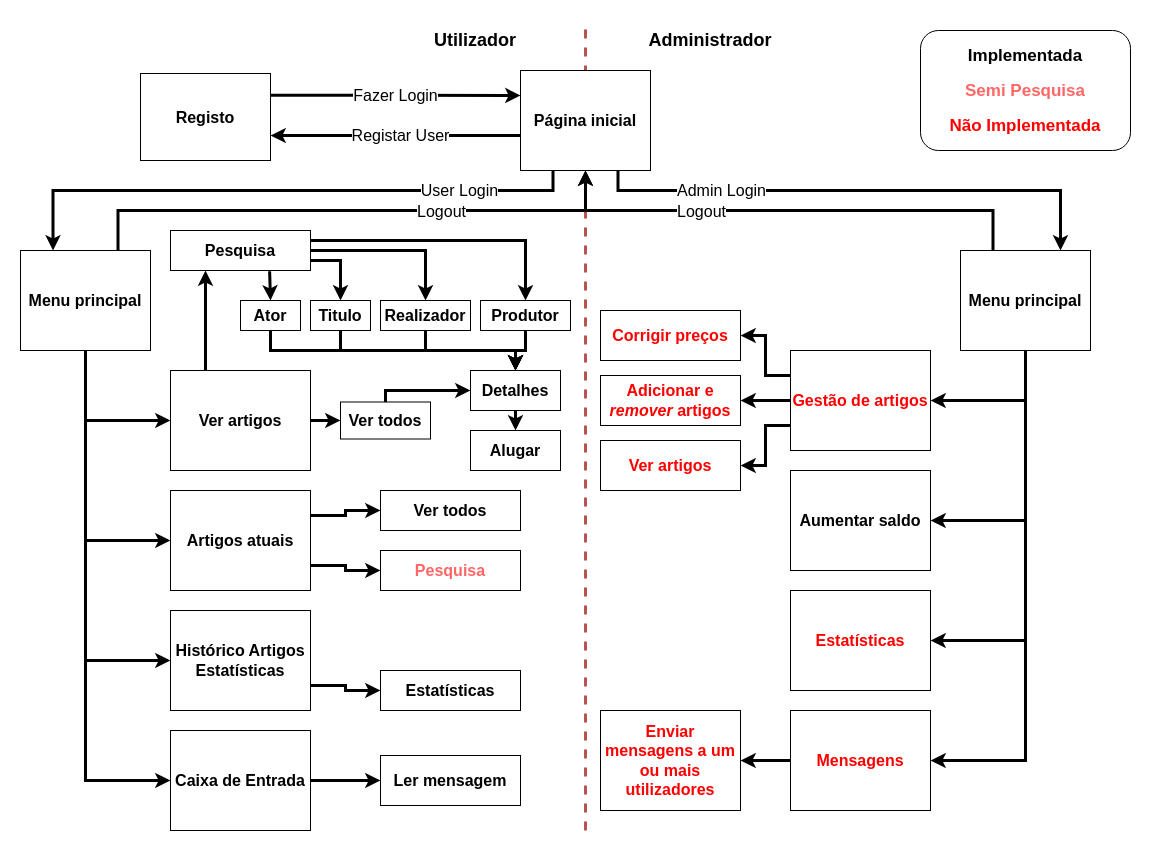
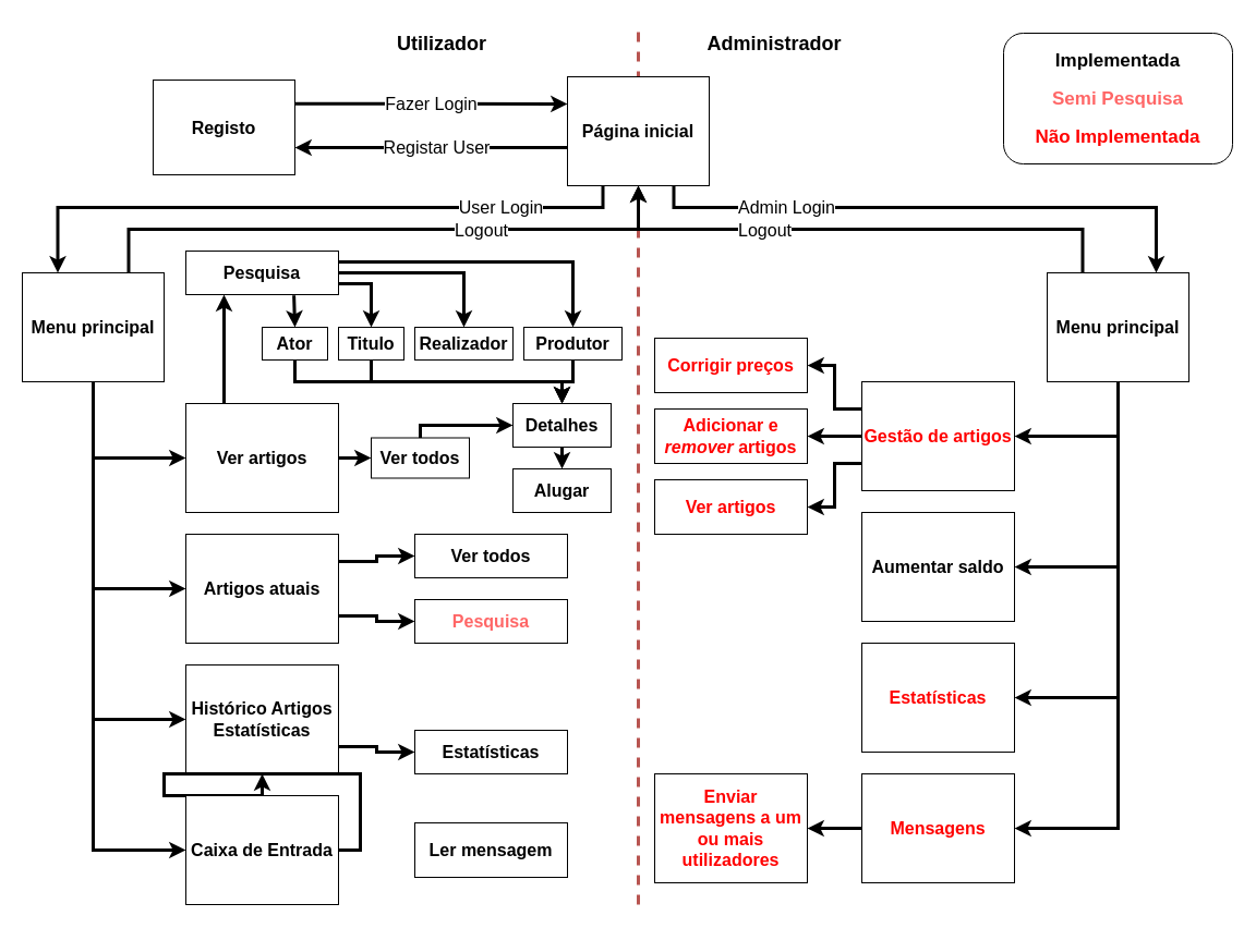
  <mxCell id="0" />
  <mxCell id="1" parent="0" />
  <mxCell id="2" value="" style="endArrow=none;dashed=1;html=1;strokeWidth=3;fillColor=#f8cecc;strokeColor=#b85450;" parent="1" edge="1"><mxGeometry width="50" height="50" relative="1" as="geometry"><mxPoint x="585" y="830" as="sourcePoint" /><mxPoint x="585" y="20" as="targetPoint" /></mxGeometry></mxCell>
  <mxCell id="3" style="edgeStyle=orthogonalEdgeStyle;rounded=0;orthogonalLoop=1;jettySize=auto;html=1;exitX=0.5;exitY=1;exitDx=0;exitDy=0;entryX=0;entryY=0.5;entryDx=0;entryDy=0;strokeWidth=3;" parent="1" source="9" target="25" edge="1"><mxGeometry relative="1" as="geometry" /></mxCell>
  <mxCell id="4" style="edgeStyle=orthogonalEdgeStyle;rounded=0;orthogonalLoop=1;jettySize=auto;html=1;exitX=0.5;exitY=1;exitDx=0;exitDy=0;entryX=0;entryY=0.5;entryDx=0;entryDy=0;strokeWidth=3;" parent="1" source="9" target="28" edge="1"><mxGeometry relative="1" as="geometry" /></mxCell>
  <mxCell id="5" style="edgeStyle=orthogonalEdgeStyle;rounded=0;orthogonalLoop=1;jettySize=auto;html=1;exitX=0.5;exitY=1;exitDx=0;exitDy=0;entryX=0;entryY=0.5;entryDx=0;entryDy=0;strokeWidth=3;" parent="1" source="9" target="30" edge="1"><mxGeometry relative="1" as="geometry" /></mxCell>
  <mxCell id="6" style="edgeStyle=orthogonalEdgeStyle;rounded=0;orthogonalLoop=1;jettySize=auto;html=1;exitX=0.5;exitY=1;exitDx=0;exitDy=0;entryX=0;entryY=0.5;entryDx=0;entryDy=0;strokeWidth=3;" parent="1" source="9" target="32" edge="1"><mxGeometry relative="1" as="geometry" /></mxCell>
  <mxCell id="7" style="edgeStyle=orthogonalEdgeStyle;rounded=0;orthogonalLoop=1;jettySize=auto;html=1;exitX=0.75;exitY=0;exitDx=0;exitDy=0;entryX=0.5;entryY=1;entryDx=0;entryDy=0;strokeWidth=3;" parent="1" source="9" target="19" edge="1"><mxGeometry relative="1" as="geometry"><Array as="points"><mxPoint x="118" y="210" /><mxPoint x="585" y="210" /></Array></mxGeometry></mxCell>
  <mxCell id="8" value="&lt;span style=&quot;font-size: 16px&quot;&gt;Logout&lt;/span&gt;" style="edgeLabel;html=1;align=center;verticalAlign=middle;resizable=0;points=[];" parent="7" vertex="1" connectable="0"><mxGeometry x="0.321" y="-3" relative="1" as="geometry"><mxPoint x="0.5" y="-3" as="offset" /></mxGeometry></mxCell>
  <mxCell id="9" value="&lt;font size=&quot;1&quot;&gt;&lt;b style=&quot;font-size: 16px&quot;&gt;Menu principal&lt;/b&gt;&lt;/font&gt;" style="rounded=0;whiteSpace=wrap;html=1;" parent="1" vertex="1"><mxGeometry x="20" y="250" width="130" height="100" as="geometry" /></mxCell>
  <mxCell id="10" style="edgeStyle=orthogonalEdgeStyle;rounded=0;orthogonalLoop=1;jettySize=auto;html=1;exitX=0.25;exitY=0;exitDx=0;exitDy=0;entryX=0.5;entryY=1;entryDx=0;entryDy=0;strokeWidth=3;" parent="1" source="16" target="19" edge="1"><mxGeometry relative="1" as="geometry" /></mxCell>
  <mxCell id="11" value="&lt;span style=&quot;font-size: 16px&quot;&gt;Logout&lt;/span&gt;" style="edgeLabel;html=1;align=center;verticalAlign=middle;resizable=0;points=[];" parent="10" vertex="1" connectable="0"><mxGeometry x="-0.159" relative="1" as="geometry"><mxPoint x="-127.5" as="offset" /></mxGeometry></mxCell>
  <mxCell id="12" style="edgeStyle=orthogonalEdgeStyle;rounded=0;orthogonalLoop=1;jettySize=auto;html=1;exitX=0.5;exitY=1;exitDx=0;exitDy=0;strokeWidth=3;" parent="1" source="16" target="38" edge="1"><mxGeometry relative="1" as="geometry" /></mxCell>
  <mxCell id="13" style="edgeStyle=orthogonalEdgeStyle;rounded=0;orthogonalLoop=1;jettySize=auto;html=1;exitX=0.5;exitY=1;exitDx=0;exitDy=0;entryX=1;entryY=0.5;entryDx=0;entryDy=0;strokeWidth=3;" parent="1" source="16" target="39" edge="1"><mxGeometry relative="1" as="geometry" /></mxCell>
  <mxCell id="14" style="edgeStyle=orthogonalEdgeStyle;rounded=0;orthogonalLoop=1;jettySize=auto;html=1;exitX=0.5;exitY=1;exitDx=0;exitDy=0;entryX=1;entryY=0.5;entryDx=0;entryDy=0;strokeWidth=3;" parent="1" source="16" target="40" edge="1"><mxGeometry relative="1" as="geometry" /></mxCell>
  <mxCell id="15" style="edgeStyle=orthogonalEdgeStyle;rounded=0;orthogonalLoop=1;jettySize=auto;html=1;exitX=0.5;exitY=1;exitDx=0;exitDy=0;entryX=1;entryY=0.5;entryDx=0;entryDy=0;strokeWidth=3;" parent="1" source="16" target="42" edge="1"><mxGeometry relative="1" as="geometry" /></mxCell>
  <mxCell id="16" value="&lt;b style=&quot;font-size: 16px&quot;&gt;Menu principal&lt;/b&gt;" style="rounded=0;whiteSpace=wrap;html=1;" parent="1" vertex="1"><mxGeometry x="960" y="250" width="130" height="100" as="geometry" /></mxCell>
  <mxCell id="17" value="&lt;font style=&quot;font-size: 16px ; line-height: 120%&quot;&gt;User&amp;nbsp;&lt;/font&gt;&lt;span style=&quot;font-size: 16px&quot;&gt;Login&lt;/span&gt;" style="edgeStyle=orthogonalEdgeStyle;rounded=0;orthogonalLoop=1;jettySize=auto;html=1;exitX=0.25;exitY=1;exitDx=0;exitDy=0;entryX=0.25;entryY=0;entryDx=0;entryDy=0;strokeWidth=3;" parent="1" source="19" target="9" edge="1"><mxGeometry x="-0.606" relative="1" as="geometry"><Array as="points"><mxPoint x="553" y="190" /><mxPoint x="53" y="190" /></Array><mxPoint as="offset" /></mxGeometry></mxCell>
  <mxCell id="18" value="&lt;font style=&quot;font-size: 16px&quot;&gt;Admin&amp;nbsp;&lt;/font&gt;&lt;span style=&quot;font-size: 16px&quot;&gt;Login&lt;/span&gt;" style="edgeStyle=orthogonalEdgeStyle;rounded=0;orthogonalLoop=1;jettySize=auto;html=1;exitX=0.75;exitY=1;exitDx=0;exitDy=0;strokeWidth=3;" parent="1" source="19" edge="1"><mxGeometry x="-0.531" relative="1" as="geometry"><mxPoint x="1060" y="250" as="targetPoint" /><Array as="points"><mxPoint x="618" y="190" /><mxPoint x="1060" y="190" /><mxPoint x="1060" y="250" /></Array><mxPoint as="offset" /></mxGeometry></mxCell>
  <mxCell id="19" value="&lt;font size=&quot;1&quot;&gt;&lt;b style=&quot;font-size: 16px&quot;&gt;Página inicial&lt;/b&gt;&lt;/font&gt;" style="rounded=0;whiteSpace=wrap;html=1;" parent="1" vertex="1"><mxGeometry x="520" y="70" width="130" height="100" as="geometry" /></mxCell>
  <mxCell id="20" value="&lt;font style=&quot;font-size: 16px&quot;&gt;Fazer Login&lt;/font&gt;" style="edgeStyle=orthogonalEdgeStyle;rounded=0;orthogonalLoop=1;jettySize=auto;html=1;exitX=1;exitY=0.25;exitDx=0;exitDy=0;entryX=0;entryY=0.25;entryDx=0;entryDy=0;strokeWidth=3;" parent="1" source="21" target="19" edge="1"><mxGeometry relative="1" as="geometry" /></mxCell>
  <mxCell id="21" value="&lt;font size=&quot;1&quot;&gt;&lt;b style=&quot;font-size: 16px&quot;&gt;Registo&lt;/b&gt;&lt;/font&gt;" style="rounded=0;whiteSpace=wrap;html=1;" parent="1" vertex="1"><mxGeometry x="140" y="73" width="130" height="87" as="geometry" /></mxCell>
  <mxCell id="22" value="&lt;font style=&quot;font-size: 16px&quot;&gt;Registar User&lt;/font&gt;" style="edgeStyle=orthogonalEdgeStyle;rounded=0;orthogonalLoop=1;jettySize=auto;html=1;strokeWidth=3;" parent="1" source="19" target="21" edge="1"><mxGeometry as="geometry"><Array as="points"><mxPoint x="470" y="135" /><mxPoint x="470" y="135" /></Array><mxPoint x="5" as="offset" /></mxGeometry></mxCell>
  <mxCell id="23" style="edgeStyle=orthogonalEdgeStyle;rounded=0;orthogonalLoop=1;jettySize=auto;html=1;exitX=0.25;exitY=0;exitDx=0;exitDy=0;entryX=0.25;entryY=1;entryDx=0;entryDy=0;strokeWidth=3;" parent="1" source="25" target="60" edge="1"><mxGeometry relative="1" as="geometry" /></mxCell>
  <mxCell id="24" style="edgeStyle=orthogonalEdgeStyle;rounded=0;orthogonalLoop=1;jettySize=auto;html=1;exitX=1;exitY=0.5;exitDx=0;exitDy=0;entryX=0;entryY=0.5;entryDx=0;entryDy=0;strokeWidth=3;" parent="1" source="25" target="52" edge="1"><mxGeometry relative="1" as="geometry" /></mxCell>
  <mxCell id="25" value="&lt;font size=&quot;1&quot;&gt;&lt;b style=&quot;font-size: 16px&quot;&gt;Ver artigos&lt;/b&gt;&lt;/font&gt;" style="rounded=0;whiteSpace=wrap;html=1;" parent="1" vertex="1"><mxGeometry x="170" y="370" width="140" height="100" as="geometry" /></mxCell>
  <mxCell id="26" style="edgeStyle=orthogonalEdgeStyle;rounded=0;orthogonalLoop=1;jettySize=auto;html=1;exitX=1;exitY=0.25;exitDx=0;exitDy=0;entryX=0;entryY=0.5;entryDx=0;entryDy=0;strokeWidth=3;" parent="1" source="28" target="49" edge="1"><mxGeometry relative="1" as="geometry" /></mxCell>
  <mxCell id="27" style="edgeStyle=orthogonalEdgeStyle;rounded=0;orthogonalLoop=1;jettySize=auto;html=1;exitX=1;exitY=0.75;exitDx=0;exitDy=0;entryX=0;entryY=0.5;entryDx=0;entryDy=0;strokeWidth=3;" parent="1" source="28" target="50" edge="1"><mxGeometry relative="1" as="geometry" /></mxCell>
  <mxCell id="28" value="&lt;font size=&quot;1&quot;&gt;&lt;b style=&quot;font-size: 16px&quot;&gt;Artigos atuais&lt;/b&gt;&lt;/font&gt;" style="rounded=0;whiteSpace=wrap;html=1;" parent="1" vertex="1"><mxGeometry x="170" y="490" width="140" height="100" as="geometry" /></mxCell>
  <mxCell id="29" style="edgeStyle=orthogonalEdgeStyle;rounded=0;orthogonalLoop=1;jettySize=auto;html=1;exitX=1;exitY=0.75;exitDx=0;exitDy=0;entryX=0;entryY=0.5;entryDx=0;entryDy=0;strokeWidth=3;" parent="1" source="30" target="48" edge="1"><mxGeometry relative="1" as="geometry" /></mxCell>
  <mxCell id="30" value="&lt;b style=&quot;font-size: 16px&quot;&gt;Histórico Artigos&lt;br&gt;Estatísticas&lt;br&gt;&lt;/b&gt;" style="rounded=0;whiteSpace=wrap;html=1;" parent="1" vertex="1"><mxGeometry x="170" y="610" width="140" height="100" as="geometry" /></mxCell>
- <mxCell id="31" style="edgeStyle=orthogonalEdgeStyle;rounded=0;orthogonalLoop=1;jettySize=auto;html=1;exitX=1;exitY=0.5;exitDx=0;exitDy=0;entryX=0;entryY=0.5;entryDx=0;entryDy=0;strokeWidth=3;" parent="1" source="32" target="47" edge="1"><mxGeometry relative="1" as="geometry" /></mxCell>
+ <mxCell id="31" style="edgeStyle=orthogonalEdgeStyle;rounded=0;orthogonalLoop=1;jettySize=auto;html=1;exitX=1;exitY=0.5;exitDx=0;exitDy=0;strokeWidth=3;" parent="1" source="32" target="30" edge="1"><mxGeometry relative="1" as="geometry" /></mxCell>
  <mxCell id="32" value="&lt;span style=&quot;font-size: 16px&quot;&gt;&lt;b&gt;Caixa de Entrada&lt;/b&gt;&lt;/span&gt;" style="rounded=0;whiteSpace=wrap;html=1;" parent="1" vertex="1"><mxGeometry x="170" y="730" width="140" height="100" as="geometry" /></mxCell>
- <mxCell id="33" value="&lt;b&gt;&lt;font style=&quot;font-size: 18px;&quot;&gt;Utilizador&lt;/font&gt;&lt;/b&gt;" style="text;html=1;strokeColor=none;fillColor=none;align=center;verticalAlign=middle;whiteSpace=wrap;rounded=0;labelBackgroundColor=none;" parent="1" vertex="1"><mxGeometry x="430" y="20" width="90" height="40" as="geometry" /></mxCell>
+ <mxCell id="33" value="&lt;b&gt;&lt;font style=&quot;font-size: 18px;&quot;&gt;Utilizador&lt;/font&gt;&lt;/b&gt;" style="text;html=1;strokeColor=none;fillColor=none;align=center;verticalAlign=middle;whiteSpace=wrap;rounded=0;labelBackgroundColor=none;" parent="1" vertex="1"><mxGeometry x="360" y="20" width="90" height="40" as="geometry" /></mxCell>
  <mxCell id="34" value="&lt;b&gt;&lt;font style=&quot;font-size: 18px&quot;&gt;Administrador&lt;/font&gt;&lt;/b&gt;" style="text;html=1;strokeColor=none;fillColor=none;align=center;verticalAlign=middle;whiteSpace=wrap;rounded=0;labelBackgroundColor=none;" parent="1" vertex="1"><mxGeometry x="650" y="20" width="120" height="40" as="geometry" /></mxCell>
  <mxCell id="35" value="" style="edgeStyle=orthogonalEdgeStyle;rounded=0;orthogonalLoop=1;jettySize=auto;html=1;strokeWidth=3;exitX=0;exitY=0.25;exitDx=0;exitDy=0;" parent="1" source="38" target="43" edge="1"><mxGeometry relative="1" as="geometry" /></mxCell>
  <mxCell id="36" style="edgeStyle=orthogonalEdgeStyle;rounded=0;orthogonalLoop=1;jettySize=auto;html=1;exitX=0;exitY=0.5;exitDx=0;exitDy=0;entryX=1;entryY=0.5;entryDx=0;entryDy=0;strokeWidth=3;" parent="1" source="38" target="44" edge="1"><mxGeometry relative="1" as="geometry" /></mxCell>
  <mxCell id="37" style="edgeStyle=orthogonalEdgeStyle;rounded=0;orthogonalLoop=1;jettySize=auto;html=1;exitX=0;exitY=0.75;exitDx=0;exitDy=0;entryX=1;entryY=0.5;entryDx=0;entryDy=0;strokeWidth=3;" parent="1" source="38" target="45" edge="1"><mxGeometry relative="1" as="geometry" /></mxCell>
  <mxCell id="38" value="&lt;span style=&quot;font-size: 16px&quot;&gt;&lt;b&gt;Gestão de artigos&lt;/b&gt;&lt;/span&gt;" style="rounded=0;whiteSpace=wrap;html=1;fontColor=#FF0000;" parent="1" vertex="1"><mxGeometry x="790" y="350" width="140" height="100" as="geometry" /></mxCell>
  <mxCell id="39" value="&lt;span style=&quot;font-size: 16px&quot;&gt;&lt;b&gt;Aumentar saldo&lt;/b&gt;&lt;/span&gt;" style="rounded=0;whiteSpace=wrap;html=1;" parent="1" vertex="1"><mxGeometry x="790" y="470" width="140" height="100" as="geometry" /></mxCell>
  <mxCell id="40" value="&lt;b style=&quot;font-size: 16px&quot;&gt;Estatísticas&lt;/b&gt;" style="rounded=0;whiteSpace=wrap;html=1;fontColor=#FF0000;" parent="1" vertex="1"><mxGeometry x="790" y="590" width="140" height="100" as="geometry" /></mxCell>
  <mxCell id="41" value="" style="edgeStyle=orthogonalEdgeStyle;rounded=0;orthogonalLoop=1;jettySize=auto;html=1;strokeWidth=3;" parent="1" source="42" target="46" edge="1"><mxGeometry relative="1" as="geometry" /></mxCell>
  <mxCell id="42" value="&lt;b style=&quot;font-size: 16px&quot;&gt;Mensagens&lt;/b&gt;" style="rounded=0;whiteSpace=wrap;html=1;fontColor=#FF0000;" parent="1" vertex="1"><mxGeometry x="790" y="710" width="140" height="100" as="geometry" /></mxCell>
  <mxCell id="43" value="&lt;font size=&quot;1&quot;&gt;&lt;b style=&quot;font-size: 16px&quot;&gt;Corrigir preços&lt;/b&gt;&lt;/font&gt;" style="rounded=0;whiteSpace=wrap;html=1;fontColor=#FF0000;" parent="1" vertex="1"><mxGeometry x="600" y="310" width="140" height="50" as="geometry" /></mxCell>
  <mxCell id="44" value="&lt;font size=&quot;1&quot;&gt;&lt;b style=&quot;font-size: 16px&quot;&gt;Adicionar e &lt;i&gt;remover &lt;/i&gt;artigos&lt;/b&gt;&lt;/font&gt;" style="rounded=0;whiteSpace=wrap;html=1;fontColor=#FF0000;" parent="1" vertex="1"><mxGeometry x="600" y="375" width="140" height="50" as="geometry" /></mxCell>
  <mxCell id="45" value="&lt;font size=&quot;1&quot;&gt;&lt;b style=&quot;font-size: 16px&quot;&gt;Ver artigos&lt;/b&gt;&lt;/font&gt;" style="rounded=0;whiteSpace=wrap;html=1;fontColor=#FF0000;" parent="1" vertex="1"><mxGeometry x="600" y="440" width="140" height="50" as="geometry" /></mxCell>
  <mxCell id="46" value="&lt;b style=&quot;font-size: 16px&quot;&gt;Enviar mensagens a um ou mais utilizadores&lt;/b&gt;" style="rounded=0;whiteSpace=wrap;html=1;fontColor=#FF0000;" parent="1" vertex="1"><mxGeometry x="600" y="710" width="140" height="100" as="geometry" /></mxCell>
  <mxCell id="47" value="&lt;b style=&quot;font-size: 16px&quot;&gt;Ler mensagem&lt;/b&gt;" style="rounded=0;whiteSpace=wrap;html=1;" parent="1" vertex="1"><mxGeometry x="380" y="755" width="140" height="50" as="geometry" /></mxCell>
  <mxCell id="48" value="&lt;b style=&quot;font-size: 16px&quot;&gt;Estatísticas&lt;/b&gt;" style="rounded=0;whiteSpace=wrap;html=1;" parent="1" vertex="1"><mxGeometry x="380" y="670" width="140" height="40" as="geometry" /></mxCell>
  <mxCell id="49" value="&lt;b style=&quot;font-size: 16px&quot;&gt;Ver todos&lt;/b&gt;" style="rounded=0;whiteSpace=wrap;html=1;" parent="1" vertex="1"><mxGeometry x="380" y="490" width="140" height="40" as="geometry" /></mxCell>
  <mxCell id="50" value="&lt;b style=&quot;font-size: 16px&quot;&gt;Pesquisa&lt;/b&gt;" style="rounded=0;whiteSpace=wrap;html=1;fontColor=#FF6666;" parent="1" vertex="1"><mxGeometry x="380" y="550" width="140" height="40" as="geometry" /></mxCell>
  <mxCell id="51" style="edgeStyle=orthogonalEdgeStyle;rounded=0;orthogonalLoop=1;jettySize=auto;html=1;exitX=0.5;exitY=0;exitDx=0;exitDy=0;entryX=0;entryY=0.5;entryDx=0;entryDy=0;strokeWidth=3;" parent="1" source="52" target="54" edge="1"><mxGeometry relative="1" as="geometry"><Array as="points"><mxPoint x="385" y="390" /></Array></mxGeometry></mxCell>
  <mxCell id="52" value="&lt;b style=&quot;font-size: 16px&quot;&gt;Ver todos&lt;/b&gt;" style="rounded=0;whiteSpace=wrap;html=1;" parent="1" vertex="1"><mxGeometry x="340" y="401.5" width="90" height="37" as="geometry" /></mxCell>
  <mxCell id="53" style="edgeStyle=orthogonalEdgeStyle;rounded=0;orthogonalLoop=1;jettySize=auto;html=1;exitX=0.5;exitY=1;exitDx=0;exitDy=0;entryX=0.5;entryY=0;entryDx=0;entryDy=0;strokeWidth=3;" parent="1" source="54" target="55" edge="1"><mxGeometry relative="1" as="geometry" /></mxCell>
  <mxCell id="54" value="&lt;b style=&quot;font-size: 16px&quot;&gt;Detalhes&lt;br&gt;&lt;/b&gt;" style="rounded=0;whiteSpace=wrap;html=1;" parent="1" vertex="1"><mxGeometry x="470" y="370" width="90" height="40" as="geometry" /></mxCell>
  <mxCell id="55" value="&lt;b style=&quot;font-size: 16px&quot;&gt;Alugar&lt;/b&gt;" style="rounded=0;whiteSpace=wrap;html=1;" parent="1" vertex="1"><mxGeometry x="470" y="430" width="90" height="40" as="geometry" /></mxCell>
  <mxCell id="56" style="edgeStyle=orthogonalEdgeStyle;rounded=0;orthogonalLoop=1;jettySize=auto;html=1;exitX=0.708;exitY=1.018;exitDx=0;exitDy=0;entryX=0.5;entryY=0;entryDx=0;entryDy=0;strokeWidth=3;exitPerimeter=0;" parent="1" source="60" target="68" edge="1"><mxGeometry relative="1" as="geometry" /></mxCell>
  <mxCell id="57" style="edgeStyle=orthogonalEdgeStyle;rounded=0;orthogonalLoop=1;jettySize=auto;html=1;exitX=1;exitY=0.75;exitDx=0;exitDy=0;entryX=0.5;entryY=0;entryDx=0;entryDy=0;strokeWidth=3;" parent="1" source="60" target="62" edge="1"><mxGeometry relative="1" as="geometry" /></mxCell>
  <mxCell id="58" style="edgeStyle=orthogonalEdgeStyle;rounded=0;orthogonalLoop=1;jettySize=auto;html=1;exitX=1;exitY=0.5;exitDx=0;exitDy=0;entryX=0.5;entryY=0;entryDx=0;entryDy=0;strokeWidth=3;" parent="1" source="60" target="64" edge="1"><mxGeometry relative="1" as="geometry" /></mxCell>
  <mxCell id="59" style="edgeStyle=orthogonalEdgeStyle;rounded=0;orthogonalLoop=1;jettySize=auto;html=1;exitX=1;exitY=0.25;exitDx=0;exitDy=0;entryX=0.5;entryY=0;entryDx=0;entryDy=0;strokeWidth=3;" parent="1" source="60" target="66" edge="1"><mxGeometry relative="1" as="geometry" /></mxCell>
  <mxCell id="60" value="&lt;b style=&quot;font-size: 16px&quot;&gt;Pesquisa&lt;/b&gt;" style="rounded=0;whiteSpace=wrap;html=1;" parent="1" vertex="1"><mxGeometry x="170" y="230" width="140" height="40" as="geometry" /></mxCell>
  <mxCell id="61" style="edgeStyle=orthogonalEdgeStyle;rounded=0;orthogonalLoop=1;jettySize=auto;html=1;exitX=0.5;exitY=1;exitDx=0;exitDy=0;strokeWidth=3;" parent="1" source="62" target="54" edge="1"><mxGeometry relative="1" as="geometry" /></mxCell>
  <mxCell id="62" value="&lt;b style=&quot;font-size: 16px&quot;&gt;Titulo&lt;/b&gt;" style="rounded=0;whiteSpace=wrap;html=1;" parent="1" vertex="1"><mxGeometry x="310" y="300" width="60" height="30" as="geometry" /></mxCell>
- <mxCell id="63" style="edgeStyle=orthogonalEdgeStyle;rounded=0;orthogonalLoop=1;jettySize=auto;html=1;exitX=0.5;exitY=1;exitDx=0;exitDy=0;entryX=0.5;entryY=0;entryDx=0;entryDy=0;strokeWidth=3;" parent="1" source="64" target="54" edge="1"><mxGeometry relative="1" as="geometry" /></mxCell>
  <mxCell id="64" value="&lt;b style=&quot;font-size: 16px&quot;&gt;Realizador&lt;/b&gt;" style="rounded=0;whiteSpace=wrap;html=1;" parent="1" vertex="1"><mxGeometry x="380" y="300" width="90" height="30" as="geometry" /></mxCell>
  <mxCell id="65" style="edgeStyle=orthogonalEdgeStyle;rounded=0;orthogonalLoop=1;jettySize=auto;html=1;exitX=0.5;exitY=1;exitDx=0;exitDy=0;entryX=0.5;entryY=0;entryDx=0;entryDy=0;strokeWidth=3;" parent="1" source="66" target="54" edge="1"><mxGeometry relative="1" as="geometry" /></mxCell>
  <mxCell id="66" value="&lt;b style=&quot;font-size: 16px&quot;&gt;Produtor&lt;/b&gt;" style="rounded=0;whiteSpace=wrap;html=1;" parent="1" vertex="1"><mxGeometry x="480" y="300" width="90" height="30" as="geometry" /></mxCell>
  <mxCell id="67" style="edgeStyle=orthogonalEdgeStyle;rounded=0;orthogonalLoop=1;jettySize=auto;html=1;exitX=0.5;exitY=1;exitDx=0;exitDy=0;strokeWidth=3;entryX=0.5;entryY=0;entryDx=0;entryDy=0;" parent="1" source="68" target="54" edge="1"><mxGeometry relative="1" as="geometry"><mxPoint x="440" y="370" as="targetPoint" /></mxGeometry></mxCell>
  <mxCell id="68" value="&lt;b style=&quot;font-size: 16px&quot;&gt;Ator&lt;/b&gt;" style="rounded=0;whiteSpace=wrap;html=1;" parent="1" vertex="1"><mxGeometry x="240" y="300" width="60" height="30" as="geometry" /></mxCell>
  <mxCell id="69" value="" style="rounded=1;whiteSpace=wrap;html=1;fontColor=#FF6666;" parent="1" vertex="1"><mxGeometry x="920" y="30" width="210" height="120" as="geometry" /></mxCell>
  <mxCell id="70" value="&lt;b&gt;&lt;font style=&quot;font-size: 17px&quot;&gt;Semi&amp;nbsp;&lt;/font&gt;&lt;/b&gt;&lt;b&gt;&lt;font style=&quot;font-size: 17px&quot;&gt;Pesquisa&lt;/font&gt;&lt;/b&gt;" style="text;html=1;strokeColor=none;fillColor=none;align=center;verticalAlign=middle;whiteSpace=wrap;rounded=0;fontColor=#FF6666;fontSize=18;" parent="1" vertex="1"><mxGeometry x="920" y="75" width="210" height="30" as="geometry" /></mxCell>
  <mxCell id="71" value="&lt;font color=&quot;#ff0000&quot;&gt;&lt;b&gt;&lt;font style=&quot;font-size: 17px&quot;&gt;Não&amp;nbsp;&lt;/font&gt;&lt;/b&gt;&lt;b&gt;&lt;font style=&quot;font-size: 17px&quot;&gt;Implementada&lt;/font&gt;&lt;/b&gt;&lt;/font&gt;" style="text;html=1;strokeColor=none;fillColor=none;align=center;verticalAlign=middle;whiteSpace=wrap;rounded=0;fontColor=#FF6666;fontSize=18;" parent="1" vertex="1"><mxGeometry x="920" y="110" width="210" height="30" as="geometry" /></mxCell>
  <mxCell id="72" value="&lt;b&gt;&lt;font style=&quot;font-size: 17px&quot;&gt;Implementada&lt;/font&gt;&lt;/b&gt;" style="text;html=1;strokeColor=none;fillColor=none;align=center;verticalAlign=middle;whiteSpace=wrap;rounded=0;fontSize=18;fontColor=#000000;" parent="1" vertex="1"><mxGeometry x="920" y="40" width="210" height="30" as="geometry" /></mxCell>
